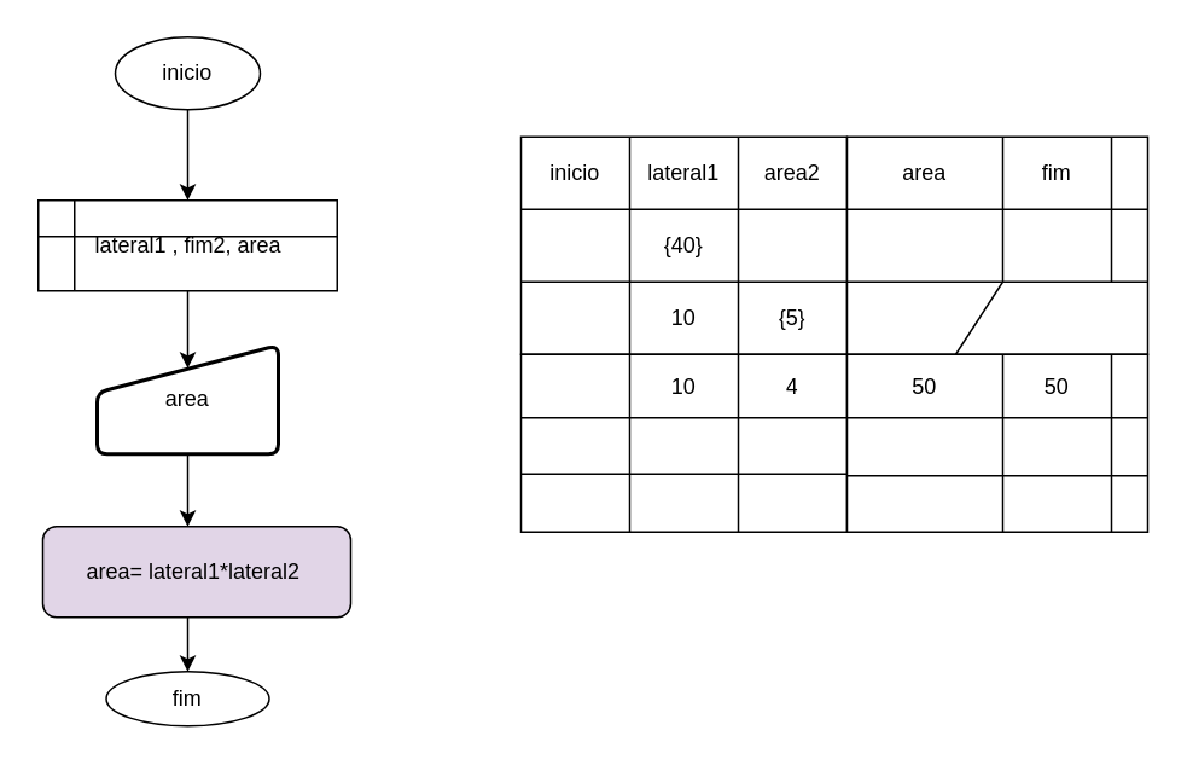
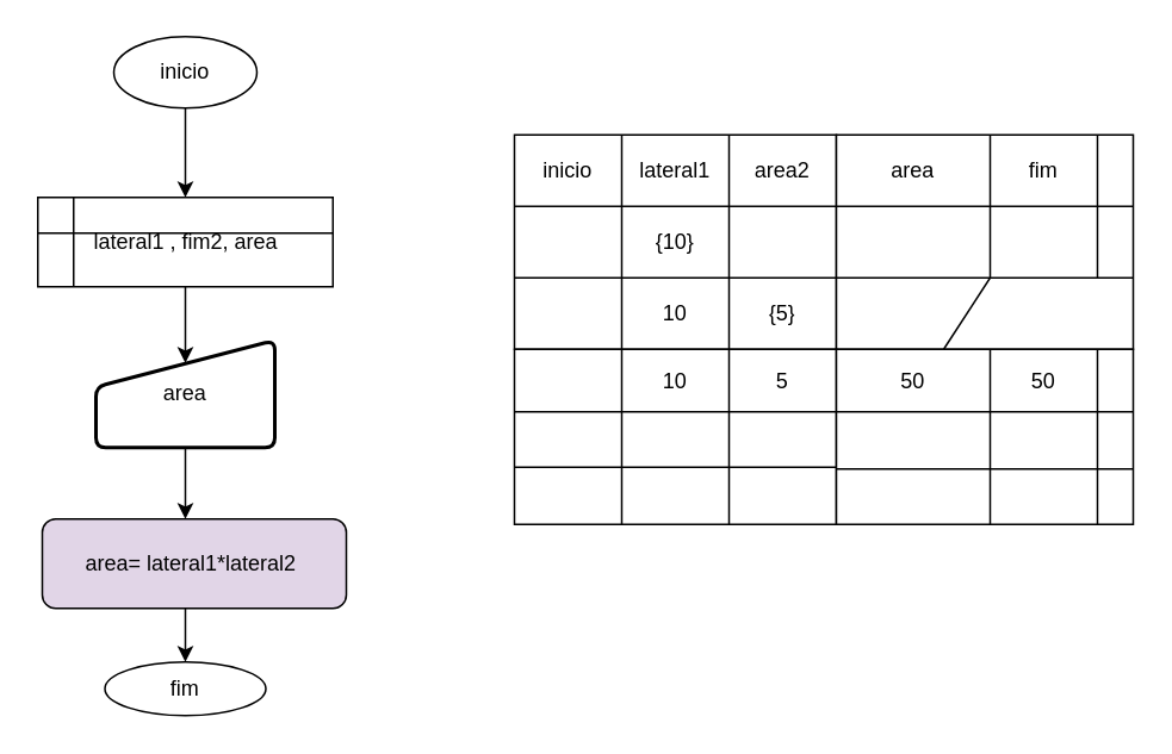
  <mxCell id="0" />
  <mxCell id="1" parent="0" />
  <mxCell id="2" style="edgeStyle=orthogonalEdgeStyle;rounded=0;orthogonalLoop=1;jettySize=auto;html=1;entryX=0.5;entryY=0;entryDx=0;entryDy=0;" edge="1" parent="1" source="3" target="5"><mxGeometry relative="1" as="geometry" /></mxCell>
  <mxCell id="3" value="inicio" style="ellipse;whiteSpace=wrap;html=1;" vertex="1" parent="1"><mxGeometry x="63" y="20" width="80" height="40" as="geometry" /></mxCell>
  <mxCell id="4" style="edgeStyle=orthogonalEdgeStyle;rounded=0;orthogonalLoop=1;jettySize=auto;html=1;exitX=0.5;exitY=1;exitDx=0;exitDy=0;entryX=0.5;entryY=0.211;entryDx=0;entryDy=0;entryPerimeter=0;" edge="1" parent="1" source="5" target="7"><mxGeometry relative="1" as="geometry" /></mxCell>
  <mxCell id="5" value="lateral1 , fim2, area" style="shape=internalStorage;whiteSpace=wrap;html=1;backgroundOutline=1;" vertex="1" parent="1"><mxGeometry x="20.5" y="110" width="165" height="50" as="geometry" /></mxCell>
  <mxCell id="6" style="edgeStyle=orthogonalEdgeStyle;rounded=0;orthogonalLoop=1;jettySize=auto;html=1;exitX=0.5;exitY=1;exitDx=0;exitDy=0;entryX=0.5;entryY=0;entryDx=0;entryDy=0;" edge="1" parent="1" source="7"><mxGeometry relative="1" as="geometry"><mxPoint x="103" y="290" as="targetPoint" /></mxGeometry></mxCell>
  <mxCell id="7" value="area" style="html=1;strokeWidth=2;shape=manualInput;whiteSpace=wrap;rounded=1;size=26;arcSize=11;" vertex="1" parent="1"><mxGeometry x="53" y="190" width="100" height="60" as="geometry" /></mxCell>
  <mxCell id="8" style="edgeStyle=orthogonalEdgeStyle;rounded=0;orthogonalLoop=1;jettySize=auto;html=1;exitX=0.5;exitY=1;exitDx=0;exitDy=0;entryX=0.5;entryY=0;entryDx=0;entryDy=0;" edge="1" parent="1" target="9"><mxGeometry relative="1" as="geometry"><mxPoint x="103" y="340" as="sourcePoint" /></mxGeometry></mxCell>
  <mxCell id="9" value="fim" style="ellipse;whiteSpace=wrap;html=1;" vertex="1" parent="1"><mxGeometry x="58" y="370" width="90" height="30" as="geometry" /></mxCell>
  <mxCell id="10" value="area= lateral1*lateral2&amp;nbsp;" style="rounded=1;whiteSpace=wrap;html=1;fillColor=#e1d5e7;" vertex="1" parent="1"><mxGeometry x="23" y="290" width="170" height="50" as="geometry" /></mxCell>
  <mxCell id="11" value="" style="shape=table;html=1;whiteSpace=wrap;startSize=0;container=1;collapsible=0;childLayout=tableLayout;gradientColor=#ffffff;gradientDirection=east;" vertex="1" parent="1"><mxGeometry x="287" y="75" width="180" height="120" as="geometry" /></mxCell>
  <mxCell id="12" value="" style="shape=partialRectangle;html=1;whiteSpace=wrap;collapsible=0;dropTarget=0;pointerEvents=0;fillColor=none;top=0;left=0;bottom=0;right=0;points=[[0,0.5],[1,0.5]];portConstraint=eastwest;" vertex="1" parent="11"><mxGeometry width="180" height="40" as="geometry" /></mxCell>
  <mxCell id="13" value="inicio" style="shape=partialRectangle;html=1;whiteSpace=wrap;connectable=0;fillColor=none;top=0;left=0;bottom=0;right=0;overflow=hidden;" vertex="1" parent="12"><mxGeometry width="60" height="40" as="geometry" /></mxCell>
  <mxCell id="14" value="lateral1" style="shape=partialRectangle;html=1;whiteSpace=wrap;connectable=0;fillColor=none;top=0;left=0;bottom=0;right=0;overflow=hidden;" vertex="1" parent="12"><mxGeometry x="60" width="60" height="40" as="geometry" /></mxCell>
  <mxCell id="15" value="area2" style="shape=partialRectangle;html=1;whiteSpace=wrap;connectable=0;fillColor=none;top=0;left=0;bottom=0;right=0;overflow=hidden;" vertex="1" parent="12"><mxGeometry x="120" width="60" height="40" as="geometry" /></mxCell>
  <mxCell id="16" value="" style="shape=partialRectangle;html=1;whiteSpace=wrap;collapsible=0;dropTarget=0;pointerEvents=0;fillColor=none;top=0;left=0;bottom=0;right=0;points=[[0,0.5],[1,0.5]];portConstraint=eastwest;" vertex="1" parent="11"><mxGeometry y="40" width="180" height="40" as="geometry" /></mxCell>
  <mxCell id="17" value="" style="shape=partialRectangle;html=1;whiteSpace=wrap;connectable=0;fillColor=none;top=0;left=0;bottom=0;right=0;overflow=hidden;" vertex="1" parent="16"><mxGeometry width="60" height="40" as="geometry" /></mxCell>
- <mxCell id="18" value="{40}" style="shape=partialRectangle;html=1;whiteSpace=wrap;connectable=0;fillColor=none;top=0;left=0;bottom=0;right=0;overflow=hidden;" vertex="1" parent="16"><mxGeometry x="60" width="60" height="40" as="geometry" /></mxCell>
+ <mxCell id="18" value="{10}" style="shape=partialRectangle;html=1;whiteSpace=wrap;connectable=0;fillColor=none;top=0;left=0;bottom=0;right=0;overflow=hidden;" vertex="1" parent="16"><mxGeometry x="60" width="60" height="40" as="geometry" /></mxCell>
  <mxCell id="19" value="" style="shape=partialRectangle;html=1;whiteSpace=wrap;connectable=0;fillColor=none;top=0;left=0;bottom=0;right=0;overflow=hidden;" vertex="1" parent="16"><mxGeometry x="120" width="60" height="40" as="geometry" /></mxCell>
  <mxCell id="20" value="" style="shape=partialRectangle;html=1;whiteSpace=wrap;collapsible=0;dropTarget=0;pointerEvents=0;fillColor=none;top=0;left=0;bottom=0;right=0;points=[[0,0.5],[1,0.5]];portConstraint=eastwest;" vertex="1" parent="11"><mxGeometry y="80" width="180" height="40" as="geometry" /></mxCell>
  <mxCell id="21" value="" style="shape=partialRectangle;html=1;whiteSpace=wrap;connectable=0;fillColor=none;top=0;left=0;bottom=0;right=0;overflow=hidden;" vertex="1" parent="20"><mxGeometry width="60" height="40" as="geometry" /></mxCell>
  <mxCell id="22" value="10" style="shape=partialRectangle;html=1;whiteSpace=wrap;connectable=0;fillColor=none;top=0;left=0;bottom=0;right=0;overflow=hidden;" vertex="1" parent="20"><mxGeometry x="60" width="60" height="40" as="geometry" /></mxCell>
  <mxCell id="23" value="{5}" style="shape=partialRectangle;html=1;whiteSpace=wrap;connectable=0;fillColor=none;top=0;left=0;bottom=0;right=0;overflow=hidden;" vertex="1" parent="20"><mxGeometry x="120" width="60" height="40" as="geometry" /></mxCell>
  <mxCell id="24" value="" style="shape=table;html=1;whiteSpace=wrap;startSize=0;container=1;collapsible=0;childLayout=tableLayout;gradientColor=#ffffff;" vertex="1" parent="1"><mxGeometry x="467" y="75" width="166" height="120" as="geometry" /></mxCell>
  <mxCell id="25" value="" style="shape=partialRectangle;html=1;whiteSpace=wrap;collapsible=0;dropTarget=0;pointerEvents=0;fillColor=none;top=0;left=0;bottom=0;right=0;points=[[0,0.5],[1,0.5]];portConstraint=eastwest;" vertex="1" parent="24"><mxGeometry width="166" height="40" as="geometry" /></mxCell>
  <mxCell id="26" value="area" style="shape=partialRectangle;html=1;whiteSpace=wrap;connectable=0;fillColor=none;top=0;left=0;bottom=0;right=0;overflow=hidden;" vertex="1" parent="25"><mxGeometry width="86" height="40" as="geometry" /></mxCell>
  <mxCell id="27" value="fim" style="shape=partialRectangle;html=1;whiteSpace=wrap;connectable=0;fillColor=none;top=0;left=0;bottom=0;right=0;overflow=hidden;" vertex="1" parent="25"><mxGeometry x="86" width="60" height="40" as="geometry" /></mxCell>
  <mxCell id="28" value="" style="shape=partialRectangle;html=1;whiteSpace=wrap;connectable=0;fillColor=none;top=0;left=0;bottom=0;right=0;overflow=hidden;" vertex="1" parent="25"><mxGeometry x="146" width="20" height="40" as="geometry" /></mxCell>
  <mxCell id="29" value="" style="shape=partialRectangle;html=1;whiteSpace=wrap;collapsible=0;dropTarget=0;pointerEvents=0;fillColor=none;top=0;left=0;bottom=0;right=0;points=[[0,0.5],[1,0.5]];portConstraint=eastwest;" vertex="1" parent="24"><mxGeometry y="40" width="166" height="40" as="geometry" /></mxCell>
  <mxCell id="30" value="" style="shape=partialRectangle;html=1;whiteSpace=wrap;connectable=0;fillColor=none;top=0;left=0;bottom=0;right=0;overflow=hidden;" vertex="1" parent="29"><mxGeometry width="86" height="40" as="geometry" /></mxCell>
  <mxCell id="31" value="" style="shape=partialRectangle;html=1;whiteSpace=wrap;connectable=0;fillColor=none;top=0;left=0;bottom=0;right=0;overflow=hidden;" vertex="1" parent="29"><mxGeometry x="86" width="60" height="40" as="geometry" /></mxCell>
  <mxCell id="32" value="" style="shape=partialRectangle;html=1;whiteSpace=wrap;connectable=0;fillColor=none;top=0;left=0;bottom=0;right=0;overflow=hidden;" vertex="1" parent="29"><mxGeometry x="146" width="20" height="40" as="geometry" /></mxCell>
  <mxCell id="33" value="" style="shape=partialRectangle;html=1;whiteSpace=wrap;collapsible=0;dropTarget=0;pointerEvents=0;fillColor=none;top=0;left=0;bottom=0;right=0;points=[[0,0.5],[1,0.5]];portConstraint=eastwest;" vertex="1" parent="24"><mxGeometry y="80" width="166" height="40" as="geometry" /></mxCell>
  <mxCell id="34" value="" style="shape=partialRectangle;html=1;whiteSpace=wrap;connectable=0;fillColor=none;top=0;left=0;bottom=0;right=0;overflow=hidden;" vertex="1" parent="33"><mxGeometry x="86" width="60" height="40" as="geometry" /></mxCell>
  <mxCell id="35" value="" style="shape=partialRectangle;html=1;whiteSpace=wrap;connectable=0;fillColor=none;top=0;left=0;bottom=0;right=0;overflow=hidden;" vertex="1" parent="33"><mxGeometry x="146" width="20" height="40" as="geometry" /></mxCell>
  <mxCell id="36" value="" style="shape=table;html=1;whiteSpace=wrap;startSize=0;container=1;collapsible=0;childLayout=tableLayout;gradientColor=#ffffff;" vertex="1" parent="1"><mxGeometry x="287" y="195" width="180" height="98" as="geometry" /></mxCell>
  <mxCell id="37" value="" style="shape=partialRectangle;html=1;whiteSpace=wrap;collapsible=0;dropTarget=0;pointerEvents=0;fillColor=none;top=0;left=0;bottom=0;right=0;points=[[0,0.5],[1,0.5]];portConstraint=eastwest;" vertex="1" parent="36"><mxGeometry width="180" height="35" as="geometry" /></mxCell>
  <mxCell id="38" value="" style="shape=partialRectangle;html=1;whiteSpace=wrap;connectable=0;fillColor=none;top=0;left=0;bottom=0;right=0;overflow=hidden;" vertex="1" parent="37"><mxGeometry width="60" height="35" as="geometry" /></mxCell>
  <mxCell id="39" value="10" style="shape=partialRectangle;html=1;whiteSpace=wrap;connectable=0;fillColor=none;top=0;left=0;bottom=0;right=0;overflow=hidden;" vertex="1" parent="37"><mxGeometry x="60" width="60" height="35" as="geometry" /></mxCell>
- <mxCell id="40" value="4" style="shape=partialRectangle;html=1;whiteSpace=wrap;connectable=0;fillColor=none;top=0;left=0;bottom=0;right=0;overflow=hidden;" vertex="1" parent="37"><mxGeometry x="120" width="60" height="35" as="geometry" /></mxCell>
+ <mxCell id="40" value="5" style="shape=partialRectangle;html=1;whiteSpace=wrap;connectable=0;fillColor=none;top=0;left=0;bottom=0;right=0;overflow=hidden;" vertex="1" parent="37"><mxGeometry x="120" width="60" height="35" as="geometry" /></mxCell>
  <mxCell id="41" value="" style="shape=partialRectangle;html=1;whiteSpace=wrap;collapsible=0;dropTarget=0;pointerEvents=0;fillColor=none;top=0;left=0;bottom=0;right=0;points=[[0,0.5],[1,0.5]];portConstraint=eastwest;" vertex="1" parent="36"><mxGeometry y="35" width="180" height="31" as="geometry" /></mxCell>
  <mxCell id="42" value="" style="shape=partialRectangle;html=1;whiteSpace=wrap;connectable=0;fillColor=none;top=0;left=0;bottom=0;right=0;overflow=hidden;" vertex="1" parent="41"><mxGeometry width="60" height="31" as="geometry" /></mxCell>
  <mxCell id="43" value="" style="shape=partialRectangle;html=1;whiteSpace=wrap;connectable=0;fillColor=none;top=0;left=0;bottom=0;right=0;overflow=hidden;" vertex="1" parent="41"><mxGeometry x="60" width="60" height="31" as="geometry" /></mxCell>
  <mxCell id="44" value="" style="shape=partialRectangle;html=1;whiteSpace=wrap;connectable=0;fillColor=none;top=0;left=0;bottom=0;right=0;overflow=hidden;" vertex="1" parent="41"><mxGeometry x="120" width="60" height="31" as="geometry" /></mxCell>
  <mxCell id="45" value="" style="shape=partialRectangle;html=1;whiteSpace=wrap;collapsible=0;dropTarget=0;pointerEvents=0;fillColor=none;top=0;left=0;bottom=0;right=0;points=[[0,0.5],[1,0.5]];portConstraint=eastwest;" vertex="1" parent="36"><mxGeometry y="66" width="180" height="32" as="geometry" /></mxCell>
  <mxCell id="46" value="" style="shape=partialRectangle;html=1;whiteSpace=wrap;connectable=0;fillColor=none;top=0;left=0;bottom=0;right=0;overflow=hidden;" vertex="1" parent="45"><mxGeometry width="60" height="32" as="geometry" /></mxCell>
  <mxCell id="47" value="" style="shape=partialRectangle;html=1;whiteSpace=wrap;connectable=0;fillColor=none;top=0;left=0;bottom=0;right=0;overflow=hidden;" vertex="1" parent="45"><mxGeometry x="60" width="60" height="32" as="geometry" /></mxCell>
  <mxCell id="48" value="" style="shape=partialRectangle;html=1;whiteSpace=wrap;connectable=0;fillColor=none;top=0;left=0;bottom=0;right=0;overflow=hidden;" vertex="1" parent="45"><mxGeometry x="120" width="60" height="32" as="geometry" /></mxCell>
  <mxCell id="49" value="" style="shape=table;html=1;whiteSpace=wrap;startSize=0;container=1;collapsible=0;childLayout=tableLayout;gradientColor=#ffffff;" vertex="1" parent="1"><mxGeometry x="467" y="195" width="166" height="98" as="geometry" /></mxCell>
  <mxCell id="50" value="" style="shape=partialRectangle;html=1;whiteSpace=wrap;collapsible=0;dropTarget=0;pointerEvents=0;fillColor=none;top=0;left=0;bottom=0;right=0;points=[[0,0.5],[1,0.5]];portConstraint=eastwest;" vertex="1" parent="49"><mxGeometry width="166" height="35" as="geometry" /></mxCell>
  <mxCell id="51" value="50" style="shape=partialRectangle;html=1;whiteSpace=wrap;connectable=0;fillColor=none;top=0;left=0;bottom=0;right=0;overflow=hidden;" vertex="1" parent="50"><mxGeometry width="86" height="35" as="geometry" /></mxCell>
  <mxCell id="52" value="50" style="shape=partialRectangle;html=1;whiteSpace=wrap;connectable=0;fillColor=none;top=0;left=0;bottom=0;right=0;overflow=hidden;" vertex="1" parent="50"><mxGeometry x="86" width="60" height="35" as="geometry" /></mxCell>
  <mxCell id="53" value="" style="shape=partialRectangle;html=1;whiteSpace=wrap;connectable=0;fillColor=none;top=0;left=0;bottom=0;right=0;overflow=hidden;" vertex="1" parent="50"><mxGeometry x="146" width="20" height="35" as="geometry" /></mxCell>
  <mxCell id="54" value="" style="shape=partialRectangle;html=1;whiteSpace=wrap;collapsible=0;dropTarget=0;pointerEvents=0;fillColor=none;top=0;left=0;bottom=0;right=0;points=[[0,0.5],[1,0.5]];portConstraint=eastwest;" vertex="1" parent="49"><mxGeometry y="35" width="166" height="32" as="geometry" /></mxCell>
  <mxCell id="55" value="" style="shape=partialRectangle;html=1;whiteSpace=wrap;connectable=0;fillColor=none;top=0;left=0;bottom=0;right=0;overflow=hidden;" vertex="1" parent="54"><mxGeometry width="86" height="32" as="geometry" /></mxCell>
  <mxCell id="56" value="" style="shape=partialRectangle;html=1;whiteSpace=wrap;connectable=0;fillColor=none;top=0;left=0;bottom=0;right=0;overflow=hidden;" vertex="1" parent="54"><mxGeometry x="86" width="60" height="32" as="geometry" /></mxCell>
  <mxCell id="57" value="" style="shape=partialRectangle;html=1;whiteSpace=wrap;connectable=0;fillColor=none;top=0;left=0;bottom=0;right=0;overflow=hidden;" vertex="1" parent="54"><mxGeometry x="146" width="20" height="32" as="geometry" /></mxCell>
  <mxCell id="58" value="" style="shape=partialRectangle;html=1;whiteSpace=wrap;collapsible=0;dropTarget=0;pointerEvents=0;fillColor=none;top=0;left=0;bottom=0;right=0;points=[[0,0.5],[1,0.5]];portConstraint=eastwest;" vertex="1" parent="49"><mxGeometry y="67" width="166" height="31" as="geometry" /></mxCell>
  <mxCell id="59" value="" style="shape=partialRectangle;html=1;whiteSpace=wrap;connectable=0;fillColor=none;top=0;left=0;bottom=0;right=0;overflow=hidden;" vertex="1" parent="58"><mxGeometry width="86" height="31" as="geometry" /></mxCell>
  <mxCell id="60" value="" style="shape=partialRectangle;html=1;whiteSpace=wrap;connectable=0;fillColor=none;top=0;left=0;bottom=0;right=0;overflow=hidden;" vertex="1" parent="58"><mxGeometry x="86" width="60" height="31" as="geometry" /></mxCell>
  <mxCell id="61" value="" style="shape=partialRectangle;html=1;whiteSpace=wrap;connectable=0;fillColor=none;top=0;left=0;bottom=0;right=0;overflow=hidden;" vertex="1" parent="58"><mxGeometry x="146" width="20" height="31" as="geometry" /></mxCell>
